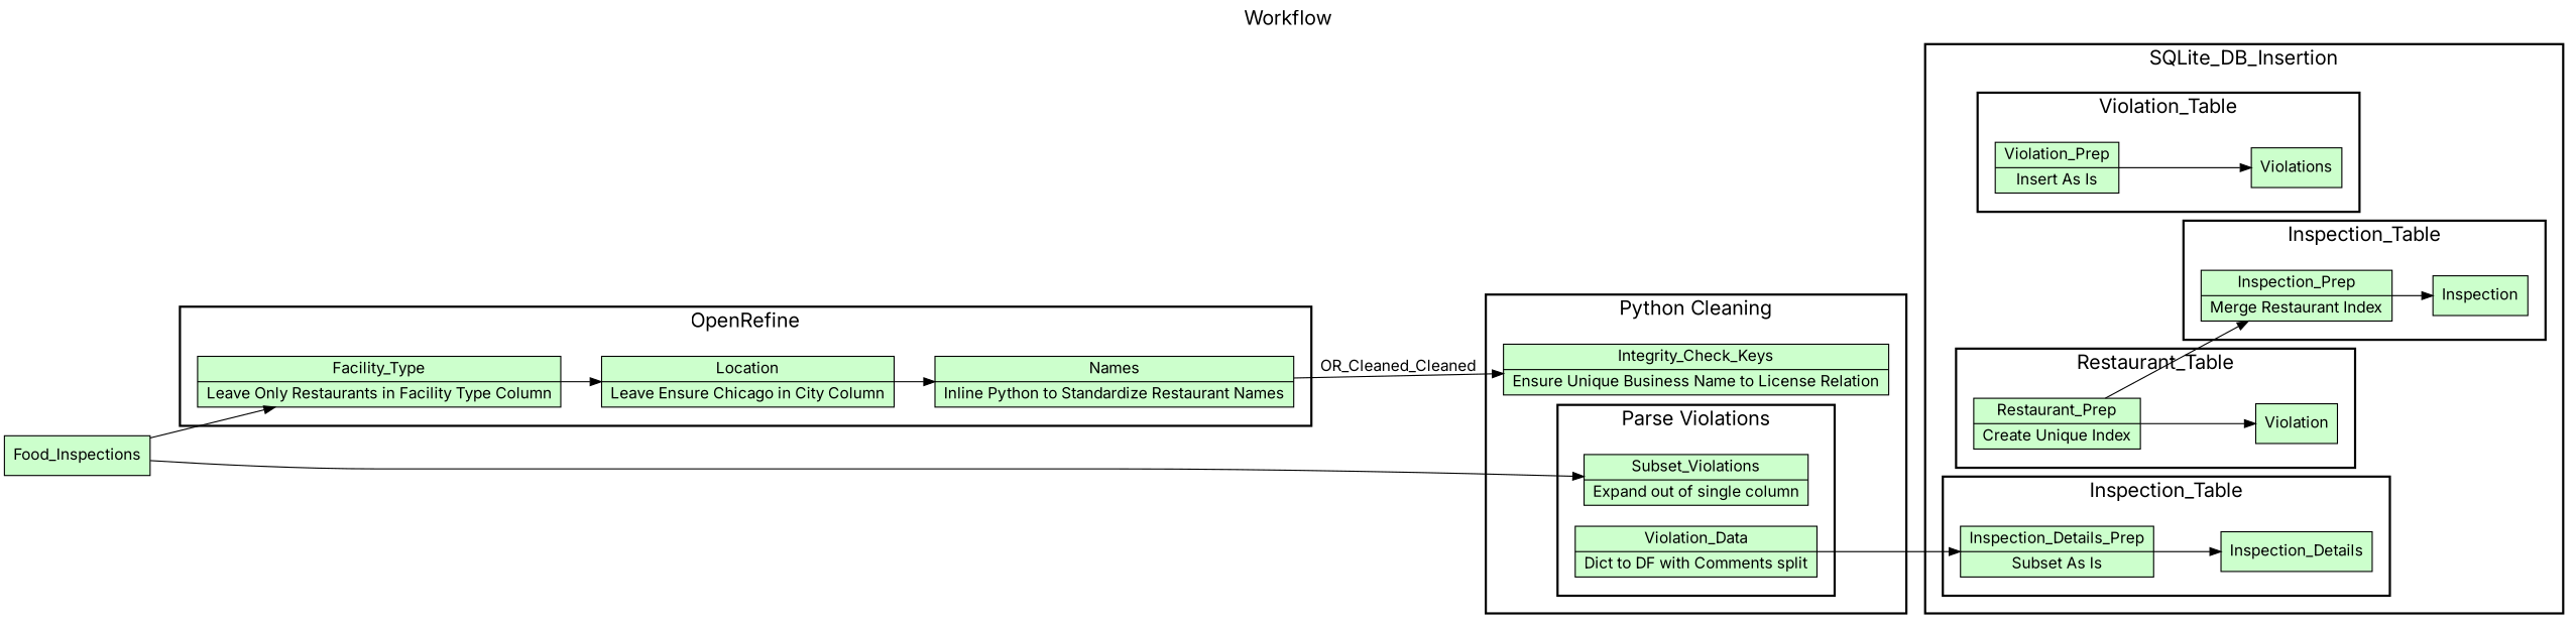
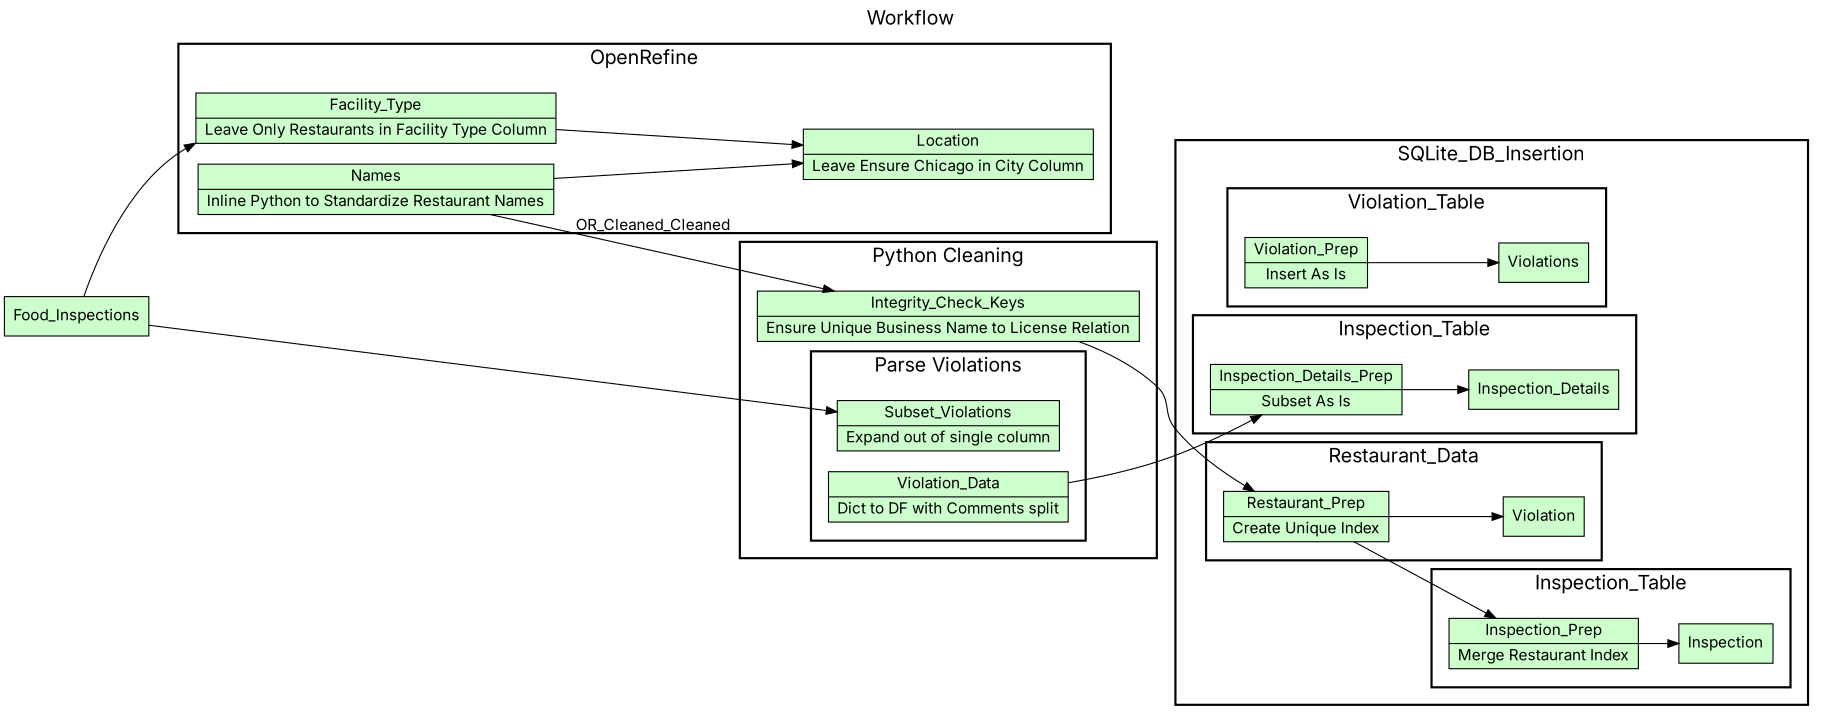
  digraph {
    fontname=Inter
    fontsize=18
    label=Workflow
    labelloc=t
    rankdir=LR
    node [fillcolor="#CCFFCC" fontname=Inter peripheries=1 rankdir=LR shape=record style=filled]
    edge [fontname=Inter]
    n1 [label="{{<f0> Facility_Type |<f1> Leave Only Restaurants in Facility Type Column}}"]
    n2 [label="{{<f0> Location |<f1> Leave Ensure Chicago in City Column}}"]
    n3 [label="{{<f0> Names |<f1> Inline Python to Standardize Restaurant Names}}"]
    n4 [label="{{<f0> Subset_Violations |<f1> Expand out of single column}}"]
    n5 [label="{{<f0> Violation_Data |<f1> Dict to DF with Comments split}}"]
    n6 [label="{{<f0> Integrity_Check_Keys |<f1> Ensure Unique Business Name to License Relation}}"]
    n7 [label="{{<f0> Violation_Prep |<f1> Insert As Is}}"]
    Violations [shape=box rankdir=""]
    n9 [label="{{<f0> Restaurant_Prep |<f1> Create Unique Index}}"]
    n10 [label=Violation shape=box rankdir=""]
    n11 [label="{{<f0> Inspection_Prep |<f1> Merge Restaurant Index}}"]
    Inspection [shape=box rankdir=""]
    n13 [label="{{<f0> Inspection_Details_Prep |<f1> Subset As Is}}"]
    Inspection_Details [shape=box rankdir=""]
    Food_Inspections [shape=box rankdir=""]
    subgraph cluster_1 {
      color=black
      label=OpenRefine
      penwidth=2
      subgraph cluster_2 {
        color=white
        label=""
        penwidth=2
        n1
        n2
        n3
      }
    }
    subgraph cluster_3 {
      color=black
      label="Python Cleaning"
      penwidth=2
      subgraph cluster_4 {
        color=white
        label=""
        penwidth=2
        n6
        subgraph cluster_5 {
          color=black
          label="Parse Violations"
          penwidth=2
          subgraph cluster_6 {
            color=white
            label=""
            penwidth=2
            n4
            n5
          }
        }
      }
    }
    subgraph cluster_7 {
      color=black
      label=SQLite_DB_Insertion
      penwidth=2
      subgraph cluster_8 {
        color=white
        label=""
        penwidth=2
        subgraph cluster_9 {
          color=black
          label=Violation_Table
          penwidth=2
          subgraph cluster_10 {
            color=white
            label=""
            penwidth=2
            n7
            Violations
          }
        }
        subgraph cluster_11 {
          color=black
-         label=Restaurant_Table
+         label=Restaurant_Data
          penwidth=2
          subgraph cluster_12 {
            color=white
            label=""
            penwidth=2
            n9
            n10
          }
        }
        subgraph cluster_13 {
          color=black
          label=Inspection_Table
          penwidth=2
          subgraph cluster_14 {
            color=white
            label=""
            penwidth=2
            n11
            Inspection
          }
        }
        subgraph cluster_15 {
          color=black
          label=Inspection_Table
          penwidth=2
          subgraph cluster_16 {
            color=white
            label=""
            penwidth=2
            n13
            Inspection_Details
          }
        }
      }
    }
    n1 -> n2
-   n2 -> n3
+   n3 -> n2
    n3 -> n6 [label=OR_Cleaned_Cleaned]
    n5 -> n13
+   n6 -> n9
    n7 -> Violations
    n9 -> n10
    n9 -> n11
    n11 -> Inspection
    n13 -> Inspection_Details
    Food_Inspections -> n1
    Food_Inspections -> n4
  }
